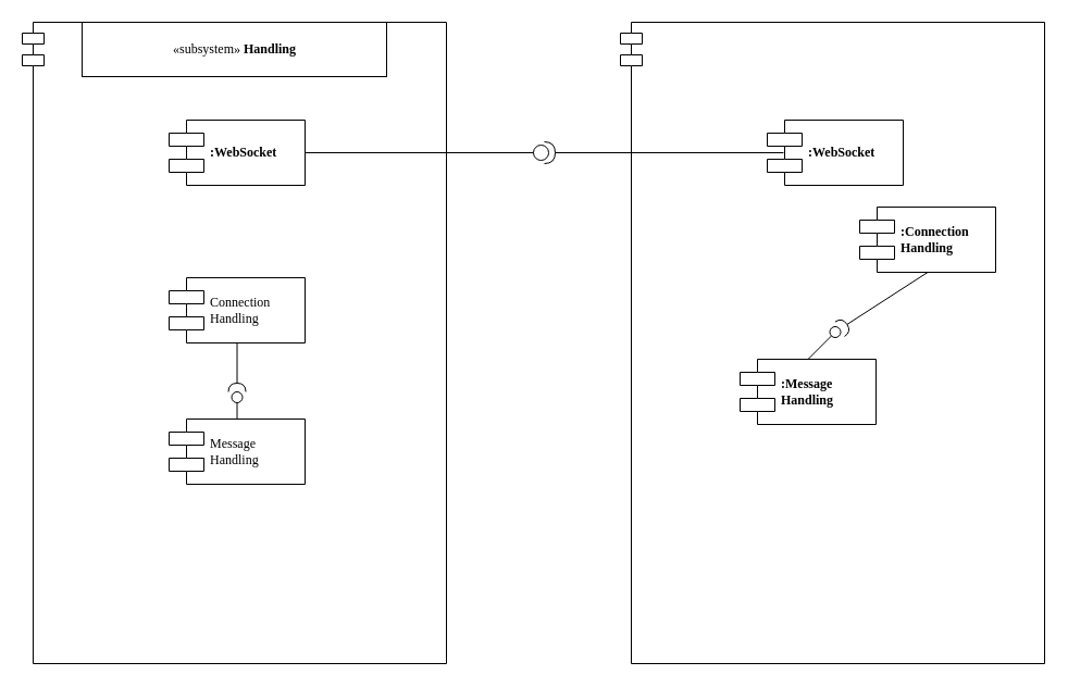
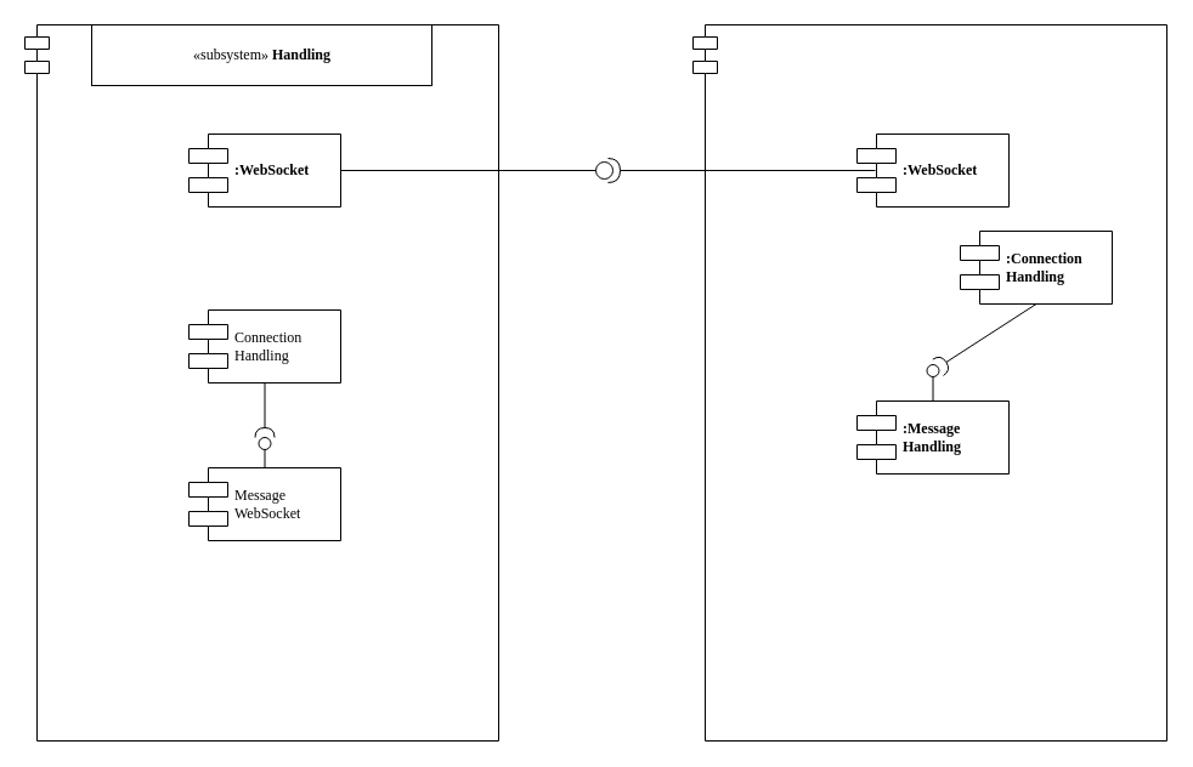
  <mxCell id="0" />
  <mxCell id="1" parent="0" />
  <mxCell id="2" value="" style="group" parent="1" vertex="1" connectable="0"><mxGeometry x="570" y="20" width="390" height="590" as="geometry" /></mxCell>
  <mxCell id="3" value="&#10;" style="shape=module;align=left;spacingLeft=20;align=center;verticalAlign=top;fontStyle=0" parent="2" vertex="1"><mxGeometry width="390" height="590" as="geometry" /></mxCell>
  <mxCell id="4" value="&lt;div&gt;&lt;b&gt;:Connection&lt;/b&gt;&lt;/div&gt;&lt;div&gt;&lt;b&gt;Handling&lt;/b&gt;&lt;/div&gt;" style="shape=component;align=left;spacingLeft=36;rounded=0;shadow=0;comic=0;labelBackgroundColor=none;strokeWidth=1;fontFamily=Verdana;fontSize=12;html=1;" parent="2" vertex="1"><mxGeometry x="220" y="170" width="125" height="60" as="geometry" /></mxCell>
- <mxCell id="5" value="&lt;div&gt;&lt;b&gt;:Message&lt;/b&gt;&lt;/div&gt;&lt;div&gt;&lt;b&gt;Handling&lt;/b&gt;&lt;/div&gt;" style="shape=component;align=left;spacingLeft=36;rounded=0;shadow=0;comic=0;labelBackgroundColor=none;strokeWidth=1;fontFamily=Verdana;fontSize=12;html=1;" parent="2" vertex="1"><mxGeometry x="110" y="310" width="125" height="60" as="geometry" /></mxCell>
+ <mxCell id="5" value="&lt;div&gt;&lt;b&gt;:Message&lt;/b&gt;&lt;/div&gt;&lt;div&gt;&lt;b&gt;Handling&lt;/b&gt;&lt;/div&gt;" style="shape=component;align=left;spacingLeft=36;rounded=0;shadow=0;comic=0;labelBackgroundColor=none;strokeWidth=1;fontFamily=Verdana;fontSize=12;html=1;" parent="2" vertex="1"><mxGeometry x="135" y="310" width="125" height="60" as="geometry" /></mxCell>
  <mxCell id="6" value="" style="rounded=0;orthogonalLoop=1;jettySize=auto;html=1;endArrow=halfCircle;endFill=0;endSize=6;strokeWidth=1;sketch=0;exitX=0.5;exitY=1;exitDx=0;exitDy=0;" parent="2" source="4" target="7" edge="1"><mxGeometry relative="1" as="geometry"><mxPoint x="-140" y="245" as="sourcePoint" /><mxPoint x="198" y="190" as="targetPoint" /></mxGeometry></mxCell>
  <mxCell id="7" value="" style="ellipse;whiteSpace=wrap;html=1;align=center;aspect=fixed;resizable=0;points=[];outlineConnect=0;sketch=0;" parent="2" vertex="1"><mxGeometry x="192.5" y="280" width="10" height="10" as="geometry" /></mxCell>
  <mxCell id="8" value="" style="rounded=0;orthogonalLoop=1;jettySize=auto;html=1;endArrow=none;endFill=0;sketch=0;sourcePerimeterSpacing=0;targetPerimeterSpacing=0;entryX=0.5;entryY=0;entryDx=0;entryDy=0;" parent="2" source="7" target="5" edge="1"><mxGeometry relative="1" as="geometry"><mxPoint x="-180" y="245" as="sourcePoint" /></mxGeometry></mxCell>
  <mxCell id="9" value="&lt;div&gt;&lt;b&gt;:WebSocket&lt;/b&gt;&lt;/div&gt;" style="shape=component;align=left;spacingLeft=36;rounded=0;shadow=0;comic=0;labelBackgroundColor=none;strokeWidth=1;fontFamily=Verdana;fontSize=12;html=1;" vertex="1" parent="2"><mxGeometry x="135" y="90" width="125" height="60" as="geometry" /></mxCell>
  <mxCell id="10" value="" style="group" parent="1" vertex="1" connectable="0"><mxGeometry x="20" y="20" width="390" height="590" as="geometry" /></mxCell>
  <mxCell id="11" value="&#10;" style="shape=module;align=left;spacingLeft=20;align=center;verticalAlign=top;fontStyle=0" parent="10" vertex="1"><mxGeometry width="390" height="590" as="geometry" /></mxCell>
  <mxCell id="12" value="«subsystem»&lt;b&gt; Handling&lt;/b&gt;&lt;br&gt;&lt;b&gt;&lt;/b&gt;" style="html=1;rounded=0;shadow=0;comic=0;labelBackgroundColor=none;strokeWidth=1;fontFamily=Verdana;fontSize=12;align=center;" parent="10" vertex="1"><mxGeometry x="55" width="280" height="50" as="geometry" /></mxCell>
  <mxCell id="13" value="&lt;div&gt;Connection&lt;/div&gt;&lt;div&gt;Handling&lt;/div&gt;" style="shape=component;align=left;spacingLeft=36;rounded=0;shadow=0;comic=0;labelBackgroundColor=none;strokeWidth=1;fontFamily=Verdana;fontSize=12;html=1;" parent="10" vertex="1"><mxGeometry x="135" y="235" width="125" height="60" as="geometry" /></mxCell>
- <mxCell id="14" value="&lt;div&gt;Message&lt;/div&gt;&lt;div&gt;Handling&lt;/div&gt;" style="shape=component;align=left;spacingLeft=36;rounded=0;shadow=0;comic=0;labelBackgroundColor=none;strokeWidth=1;fontFamily=Verdana;fontSize=12;html=1;" parent="10" vertex="1"><mxGeometry x="135" y="365" width="125" height="60" as="geometry" /></mxCell>
+ <mxCell id="14" value="&lt;div&gt;Message&lt;/div&gt;&lt;div&gt;WebSocket&lt;/div&gt;" style="shape=component;align=left;spacingLeft=36;rounded=0;shadow=0;comic=0;labelBackgroundColor=none;strokeWidth=1;fontFamily=Verdana;fontSize=12;html=1;" parent="10" vertex="1"><mxGeometry x="135" y="365" width="125" height="60" as="geometry" /></mxCell>
  <mxCell id="15" value="" style="rounded=0;orthogonalLoop=1;jettySize=auto;html=1;endArrow=halfCircle;endFill=0;endSize=6;strokeWidth=1;sketch=0;exitX=0.5;exitY=1;exitDx=0;exitDy=0;" parent="10" source="13" target="16" edge="1"><mxGeometry relative="1" as="geometry"><mxPoint x="-140" y="245" as="sourcePoint" /><mxPoint x="198" y="190" as="targetPoint" /></mxGeometry></mxCell>
  <mxCell id="16" value="" style="ellipse;whiteSpace=wrap;html=1;align=center;aspect=fixed;resizable=0;points=[];outlineConnect=0;sketch=0;" parent="10" vertex="1"><mxGeometry x="192.5" y="340" width="10" height="10" as="geometry" /></mxCell>
  <mxCell id="17" value="&lt;div&gt;&lt;b&gt;:WebSocket&lt;/b&gt;&lt;/div&gt;" style="shape=component;align=left;spacingLeft=36;rounded=0;shadow=0;comic=0;labelBackgroundColor=none;strokeWidth=1;fontFamily=Verdana;fontSize=12;html=1;" vertex="1" parent="10"><mxGeometry x="135" y="90" width="125" height="60" as="geometry" /></mxCell>
  <mxCell id="18" value="" style="endArrow=none;html=1;rounded=0;shadow=0;sketch=0;strokeColor=default;jumpStyle=none;exitX=0.5;exitY=0;exitDx=0;exitDy=0;" edge="1" parent="10" source="14" target="16"><mxGeometry width="50" height="50" relative="1" as="geometry"><mxPoint x="400" y="350" as="sourcePoint" /><mxPoint x="450" y="300" as="targetPoint" /></mxGeometry></mxCell>
  <mxCell id="19" value="" style="shape=providedRequiredInterface;html=1;verticalLabelPosition=bottom;sketch=0;" parent="1" vertex="1"><mxGeometry x="490" y="130" width="20" height="20" as="geometry" /></mxCell>
  <mxCell id="20" value="" style="endArrow=none;html=1;rounded=0;shadow=0;sketch=0;strokeColor=default;jumpStyle=none;exitX=1;exitY=0.5;exitDx=0;exitDy=0;" edge="1" parent="1" source="17"><mxGeometry width="50" height="50" relative="1" as="geometry"><mxPoint x="440" y="190" as="sourcePoint" /><mxPoint x="490" y="140" as="targetPoint" /></mxGeometry></mxCell>
  <mxCell id="21" value="" style="endArrow=none;html=1;rounded=0;shadow=0;sketch=0;strokeColor=default;jumpStyle=none;entryX=0.12;entryY=0.5;entryDx=0;entryDy=0;entryPerimeter=0;exitX=1;exitY=0.5;exitDx=0;exitDy=0;exitPerimeter=0;" edge="1" parent="1" source="19" target="9"><mxGeometry width="50" height="50" relative="1" as="geometry"><mxPoint x="420" y="370" as="sourcePoint" /><mxPoint x="470" y="320" as="targetPoint" /></mxGeometry></mxCell>
